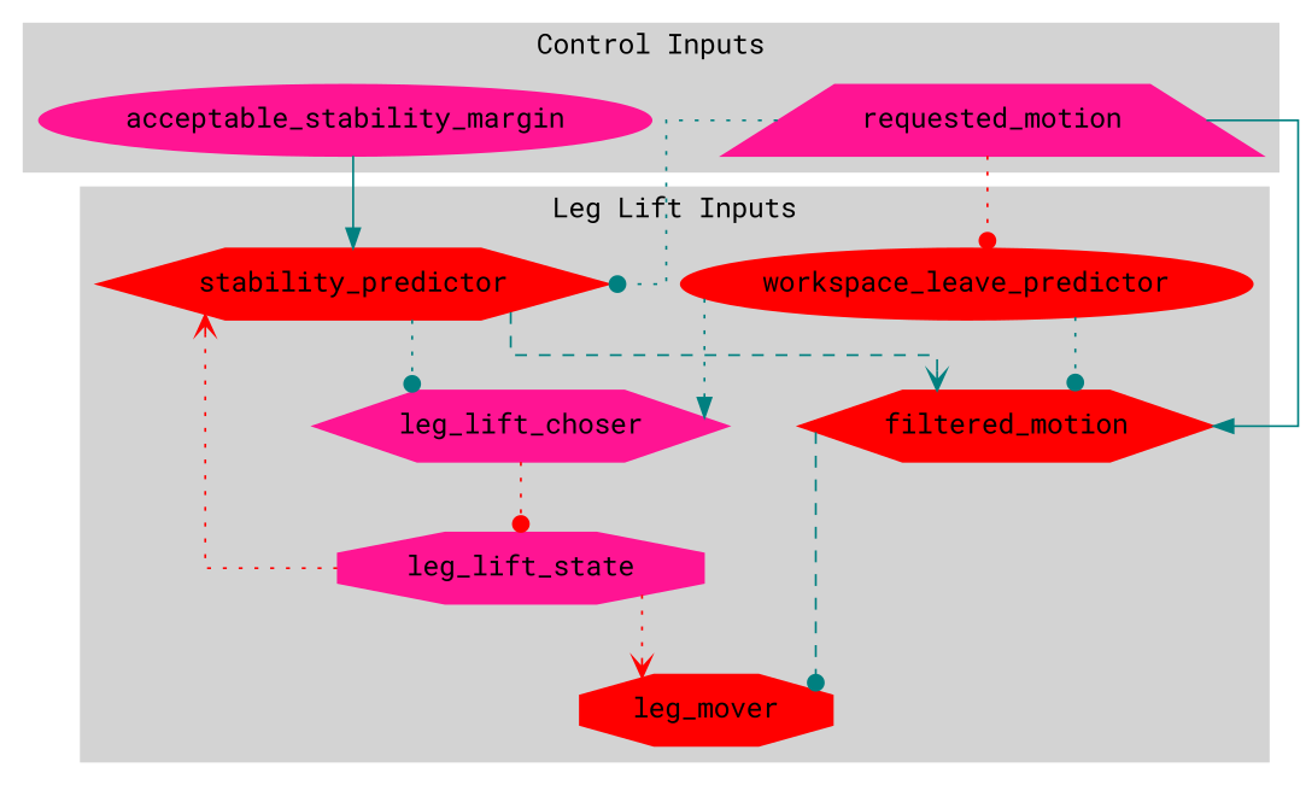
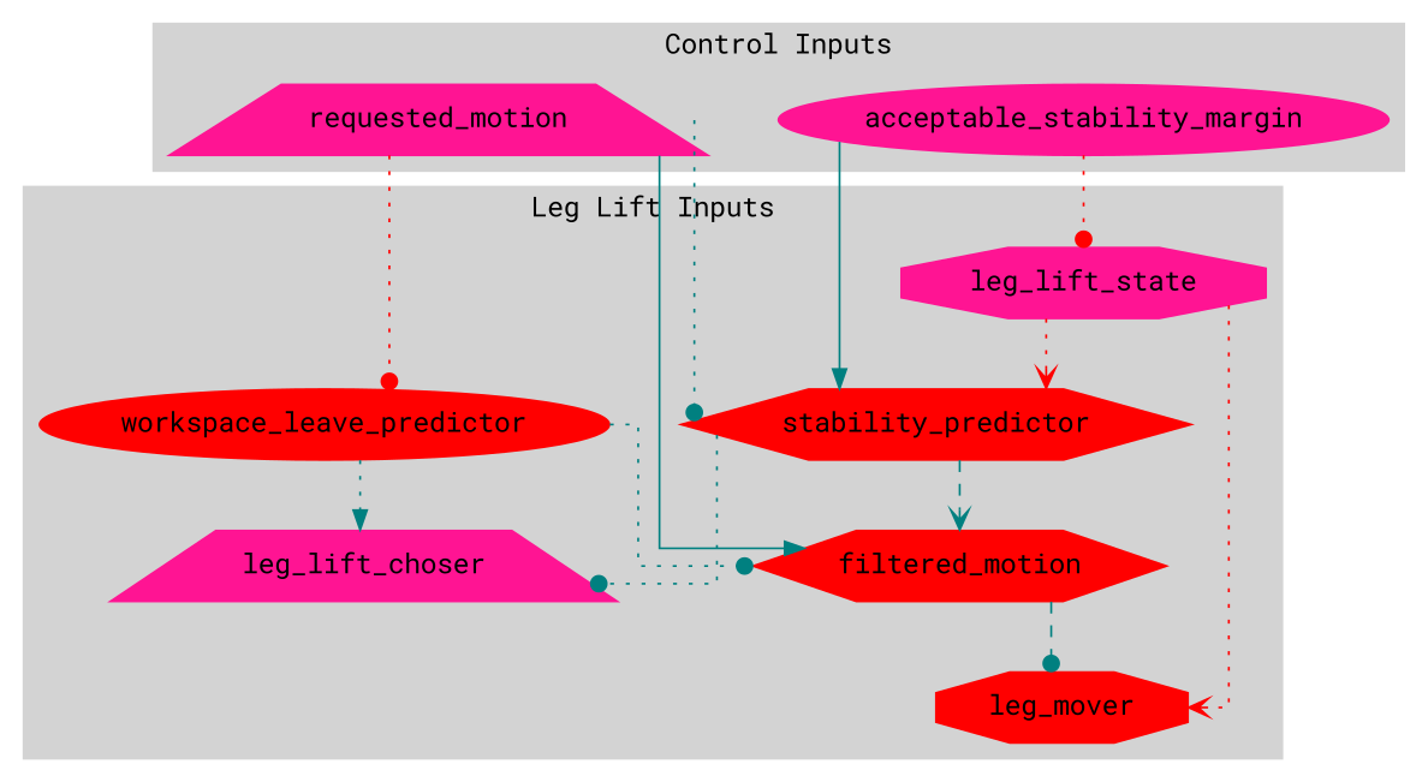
  digraph {
    fontname="Roboto Mono"
    nodesep=0.5
    rankdir=TB
    splines=ortho
    node [color=deeppink fontname="Roboto Mono" shape=trapezium style=filled]
    edge [arrowhead=dot color=teal fontname="Roboto Mono" style=dotted]
    requested_motion
    acceptable_stability_margin [shape=ellipse]
    stability_predictor [color=red shape=hexagon]
-   leg_lift_choser [shape=hexagon]
+   leg_lift_choser
    filtered_motion [color=red shape=hexagon]
    workspace_leave_predictor [color=red shape=ellipse]
    leg_lift_state [shape=octagon]
    leg_mover [color=red shape=octagon]
    subgraph cluster_1 {
      color=lightgrey
      label="Control Inputs"
      style=filled
      requested_motion
      acceptable_stability_margin
    }
    subgraph cluster_2 {
      color=lightgrey
      label="Leg Lift Inputs"
      style=filled
      stability_predictor
      leg_lift_choser
      filtered_motion
      workspace_leave_predictor
      leg_lift_state
      leg_mover
    }
    requested_motion -> stability_predictor
    requested_motion -> filtered_motion [arrowhead=normal style=solid]
    requested_motion -> workspace_leave_predictor [color=red]
    acceptable_stability_margin -> stability_predictor [arrowhead=normal style=solid]
    stability_predictor -> leg_lift_choser
    stability_predictor -> filtered_motion [arrowhead=vee style=dashed]
-   leg_lift_choser -> leg_lift_state [color=red]
+   acceptable_stability_margin -> leg_lift_state [color=red]
    filtered_motion -> leg_mover [style=dashed]
    workspace_leave_predictor -> leg_lift_choser [arrowhead=normal]
    workspace_leave_predictor -> filtered_motion
    leg_lift_state -> stability_predictor [arrowhead=vee color=red]
    leg_lift_state -> leg_mover [arrowhead=vee color=red]
  }
